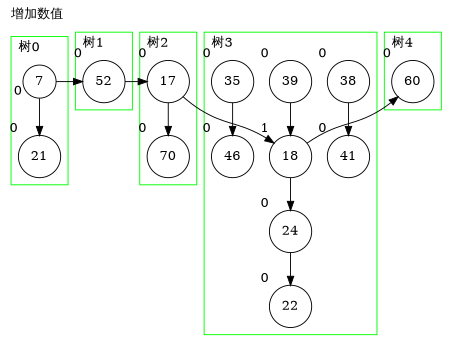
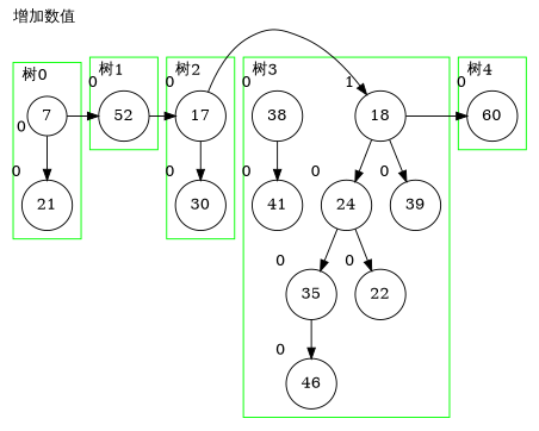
  digraph {
    label="增加数值"
    labeljust=l
    labelloc=t
    node [shape=circle xlabel=0]
    n1 [label=7]
    n2 [label=21]
    n3 [label=52]
    n4 [label=17]
-   n5 [label=70]
+   n5 [label=30]
    n6 [label=18 xlabel=1]
    n7 [label=24]
    n8 [label=38]
    n9 [label=39]
    n10 [label=35]
    n11 [label=22]
    n12 [label=46]
    n13 [label=41]
    n14 [label=60]
    subgraph cluster_1 {
      label="树0"
      pencolor=green
      n1
      n2
    }
    subgraph cluster_2 {
      label="树1"
      pencolor=green
      n3
    }
    subgraph cluster_3 {
      label="树2"
      pencolor=green
      n4
      n5
    }
    subgraph cluster_4 {
      label="树3"
      pencolor=green
      n6
      n7
      n8
      n9
      n10
      n11
      n12
      n13
    }
    subgraph cluster_5 {
      label="树4"
      pencolor=green
      n14
    }
    n1 -> n2
    n1 -> n3 [constraint=false]
    n3 -> n4 [constraint=false]
    n4 -> n5
    n4 -> n6 [constraint=false]
    n6 -> n7
-   n9 -> n6
+   n6 -> n9
    n6 -> n14 [constraint=false]
+   n7 -> n10
    n7 -> n11
    n8 -> n13
    n10 -> n12
  }
